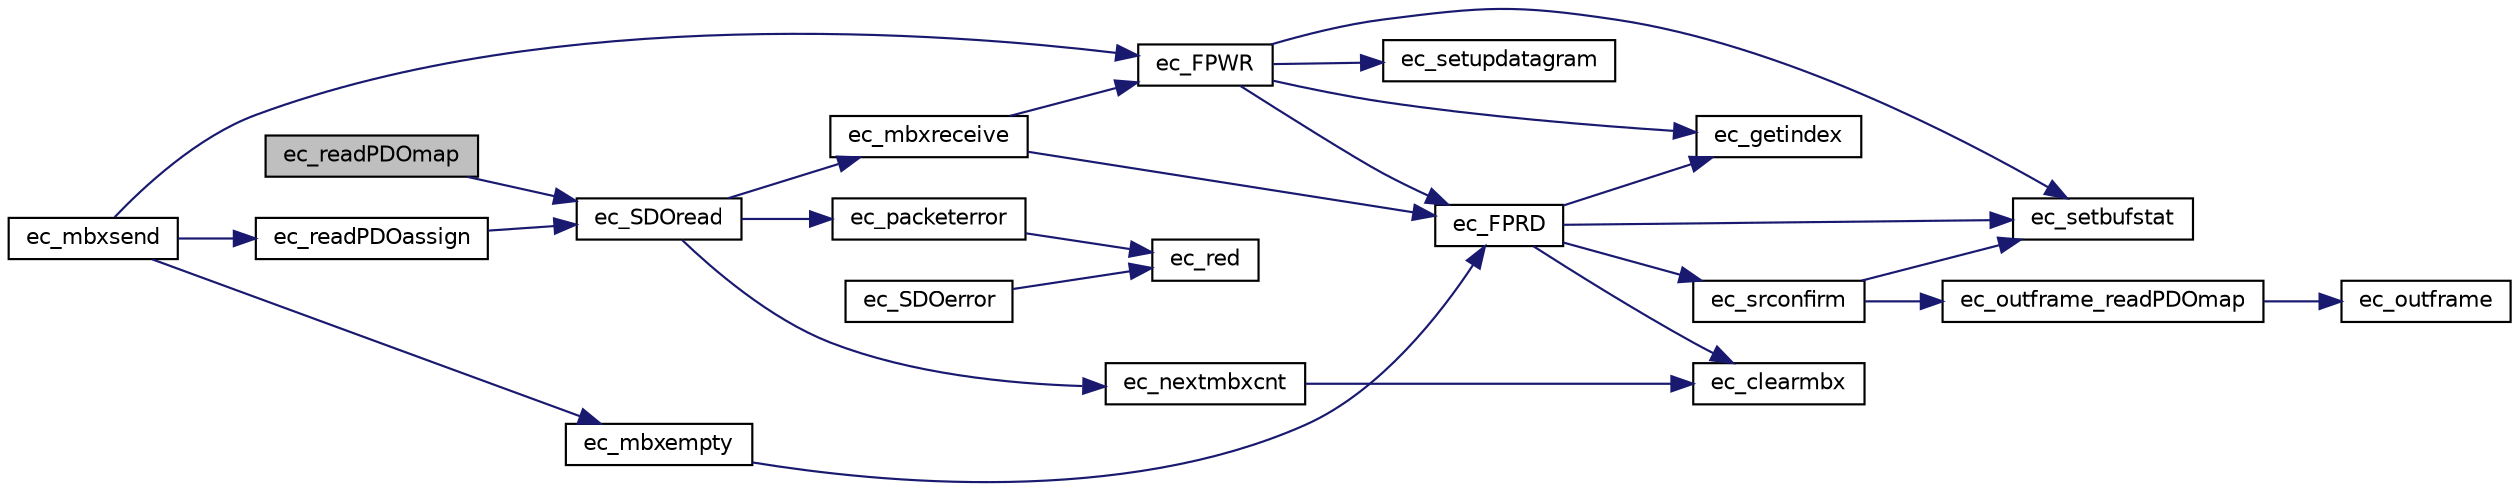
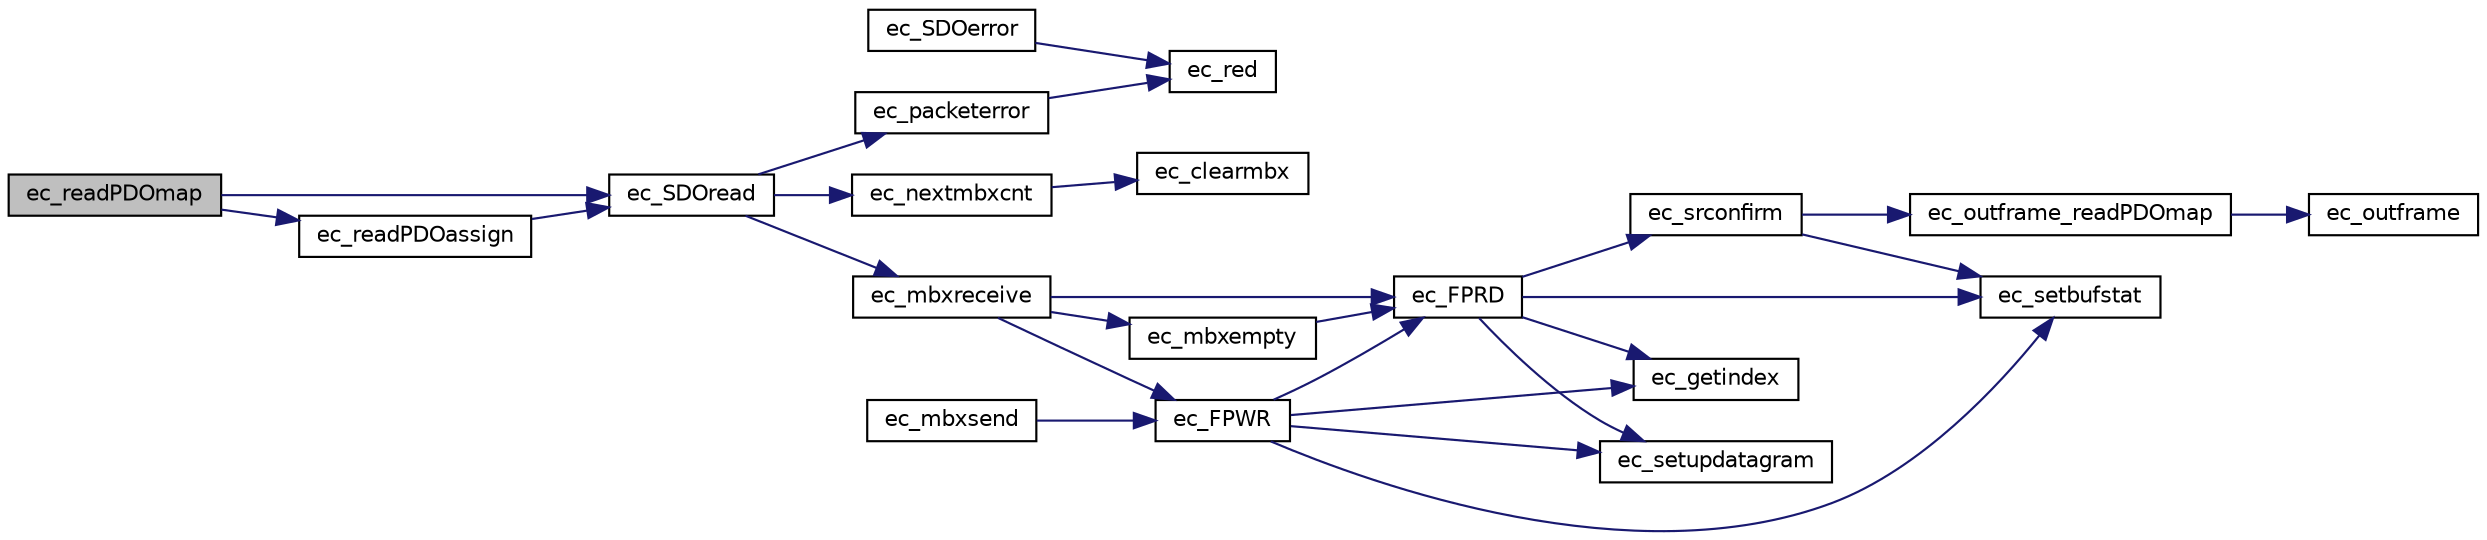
  digraph {
    rankdir=LR
    node [color=black fillcolor=white fontname=Helvetica fontsize=10 shape=record style=filled]
    edge [color=midnightblue fontname=Helvetica fontsize=10 labelfontname=Helvetica labelfontsize=10 style=solid]
    n1 [fillcolor=grey75 fontcolor=black height=0.2 label=ec_readPDOmap width=0.4]
    n2 [height=0.2 label=ec_readPDOassign width=0.4]
    n3 [height=0.2 label=ec_SDOread width=0.4]
    n4 [height=0.2 label=ec_mbxreceive width=0.4]
    n5 [height=0.2 label=ec_nextmbxcnt width=0.4]
    n6 [height=0.2 label=ec_packeterror width=0.4]
    n7 [height=0.2 label=ec_clearmbx width=0.4]
    n8 [height=0.2 label=ec_FPRD width=0.4]
    n9 [height=0.2 label=ec_FPWR width=0.4]
    n10 [height=0.2 label=ec_mbxsend width=0.4]
    n11 [height=0.2 label=ec_mbxempty width=0.4]
    n12 [height=0.2 label=ec_red width=0.4]
    n13 [height=0.2 label=ec_SDOerror width=0.4]
    n14 [height=0.2 label=ec_getindex width=0.4]
    n15 [height=0.2 label=ec_setbufstat width=0.4]
    n16 [height=0.2 label=ec_setupdatagram width=0.4]
    n17 [height=0.2 label=ec_srconfirm width=0.4]
    n18 [height=0.2 label=ec_outframe_readPDOmap width=0.4]
    n19 [height=0.2 label=ec_outframe width=0.4]
-   n10 -> n2
+   n1 -> n2
    n1 -> n3
    n2 -> n3
    n3 -> n4
    n3 -> n5
    n3 -> n6
    n4 -> n8
    n4 -> n9
    n5 -> n7
    n6 -> n12
    n8 -> n14
    n8 -> n15
-   n8 -> n7
+   n8 -> n16
    n8 -> n17
    n9 -> n8
    n9 -> n14
    n9 -> n15
    n9 -> n16
    n10 -> n9
-   n10 -> n11
+   n4 -> n11
    n11 -> n8
    n13 -> n12
    n17 -> n15
    n17 -> n18
    n18 -> n19
  }
